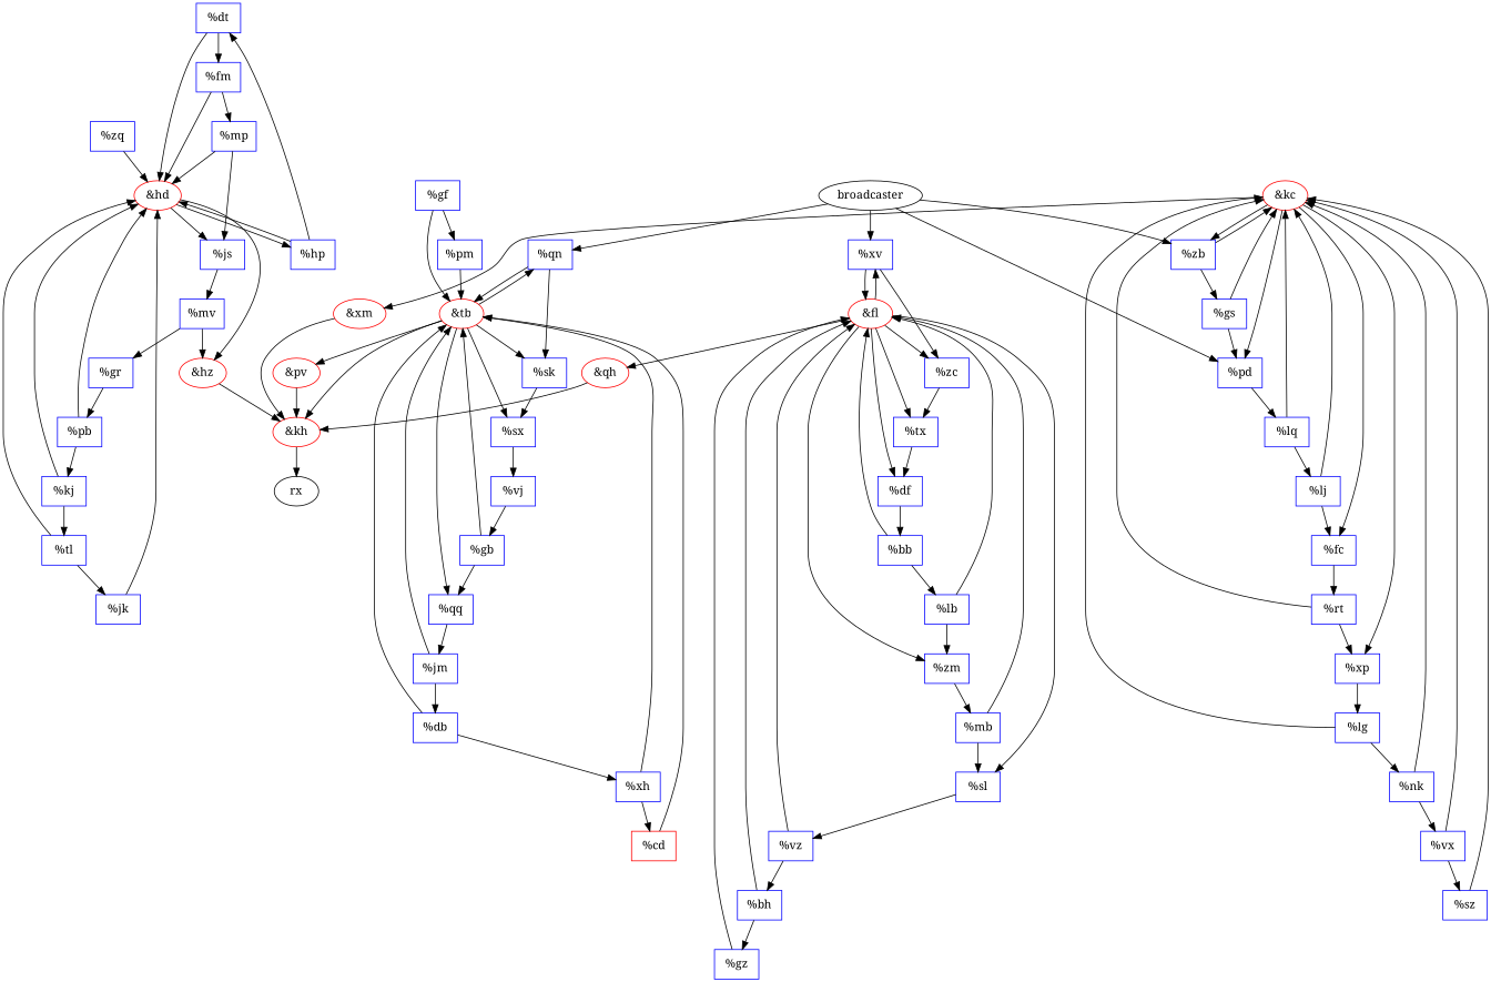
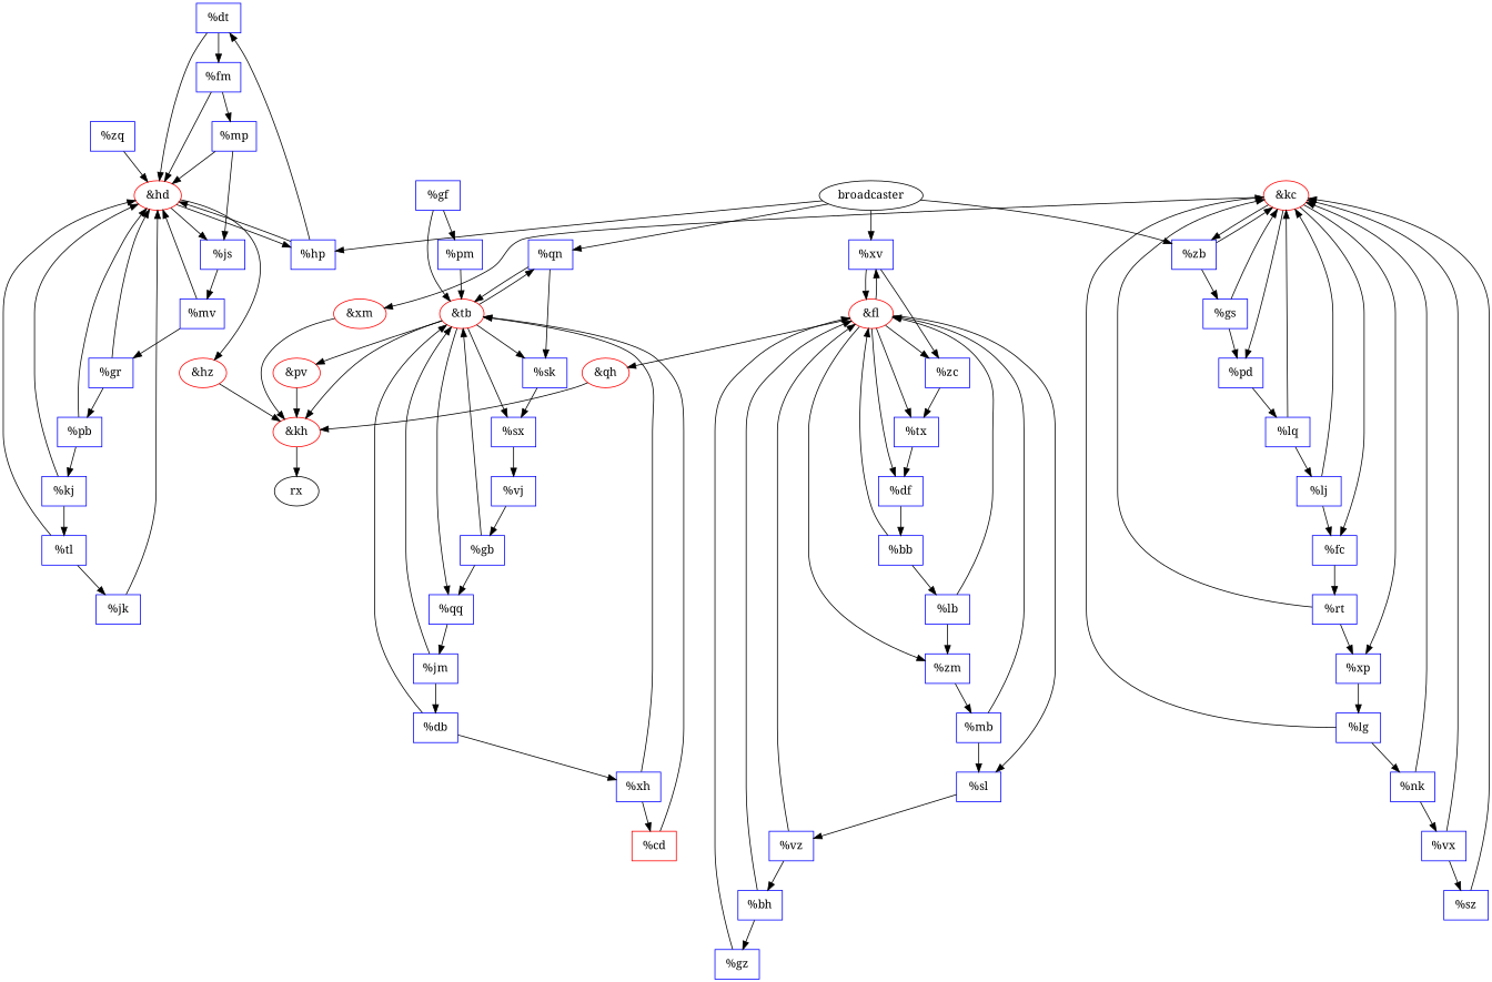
  digraph {
    fontname="Noto Serif"
    node [color=blue fontname="Noto Serif" shape=box]
    edge [fontname="Noto Serif"]
    n1 [label="%dt"]
    n2 [color=red label="&hd" shape=""]
    n3 [label="%fm"]
    n4 [label="%js"]
    n5 [label="%hp"]
    n6 [color=red label="&hz" shape=""]
    n7 [label="%mp"]
    n8 [label="%tl"]
    n9 [label="%jk"]
    n10 [label="%vx"]
    n11 [label="%sz"]
    n12 [color=red label="&kc" shape=""]
    n13 [label="%fc"]
    n14 [label="%pd"]
    n15 [label="%xp"]
    n16 [color=red label="&xm" shape=""]
    n17 [label="%zb"]
    n18 [label="%kj"]
    n19 [label="%pm"]
    n20 [color=red label="&tb" shape=""]
    n21 [label="%qq"]
    n22 [color=red label="&pv" shape=""]
    n23 [label="%qn"]
    n24 [label="%sx"]
    n25 [label="%sk"]
    n26 [color=red label="&kh" shape=""]
    n27 [label="%rt"]
    n28 [label="%jm"]
    n29 [label="%vj"]
    n30 [label="%gb"]
    n31 [label="%df"]
    n32 [label="%bb"]
    n33 [color=red label="&fl" shape=""]
    n34 [label="%lb"]
    n35 [label="%db"]
    n36 [label="%sl"]
    n37 [label="%vz"]
    n38 [label="%bh"]
    rx [color="" shape=""]
    n40 [label="%gf"]
    n41 [label="%pb"]
    n42 [label="%gr"]
    n43 [label="%gs"]
    n44 [label="%lq"]
    n45 [label="%tx"]
    n46 [label="%xh"]
    n47 [label="%gz"]
    n48 [color=red label="&qh" shape=""]
    n49 [label="%zm"]
    n50 [label="%zc"]
    n51 [label="%xv"]
    n52 [label="%lg"]
    n53 [label="%mb"]
    n54 [label="%lj"]
    n55 [label="%mv"]
    n56 [label="%nk"]
    n57 [color=red label="%cd"]
    n58 [label="%zq"]
    broadcaster [color="" shape=""]
    n1 -> n2
    n1 -> n3
    n2 -> n4
    n2 -> n5
    n2 -> n6
    n3 -> n2
    n3 -> n7
    n4 -> n55
    n5 -> n1
    n5 -> n2
    n6 -> n26
    n7 -> n2
    n7 -> n4
    n8 -> n2
    n8 -> n9
    n9 -> n2
    n10 -> n11
    n10 -> n12
    n11 -> n12
    n12 -> n13
    n12 -> n14
    n12 -> n15
    n12 -> n16
    n12 -> n17
    n13 -> n27
    n14 -> n44
    n15 -> n52
    n16 -> n26
    n17 -> n12
    n17 -> n43
    n18 -> n2
    n18 -> n8
    n19 -> n20
    n20 -> n21
    n20 -> n22
    n20 -> n23
    n20 -> n24
    n20 -> n25
    n20 -> n26
    n21 -> n28
    n22 -> n26
    n23 -> n20
    n23 -> n25
    n24 -> n29
    n25 -> n24
    n26 -> rx
    n27 -> n12
    n27 -> n15
    n28 -> n20
    n28 -> n35
    n29 -> n30
    n30 -> n20
    n30 -> n21
    n31 -> n32
    n32 -> n33
    n32 -> n34
    n33 -> n31
    n33 -> n36
    n33 -> n45
    n33 -> n48
    n33 -> n49
    n33 -> n50
    n33 -> n51
    n34 -> n33
    n34 -> n49
    n35 -> n20
    n35 -> n46
    n36 -> n37
    n37 -> n33
    n37 -> n38
    n38 -> n33
    n38 -> n47
    n40 -> n19
    n40 -> n20
    n41 -> n2
    n41 -> n18
+   n42 -> n2
    n42 -> n41
    n43 -> n12
    n43 -> n14
    n44 -> n12
    n44 -> n54
    n45 -> n31
    n46 -> n20
    n46 -> n57
    n47 -> n33
    n48 -> n26
    n49 -> n53
    n50 -> n45
    n51 -> n33
    n51 -> n50
    n52 -> n12
    n52 -> n56
    n53 -> n33
    n53 -> n36
    n54 -> n12
    n54 -> n13
-   n55 -> n6
+   n55 -> n2
    n55 -> n42
    n56 -> n10
    n56 -> n12
    n57 -> n20
    n58 -> n2
-   broadcaster -> n14
+   broadcaster -> n5
    broadcaster -> n17
    broadcaster -> n23
    broadcaster -> n51
  }
